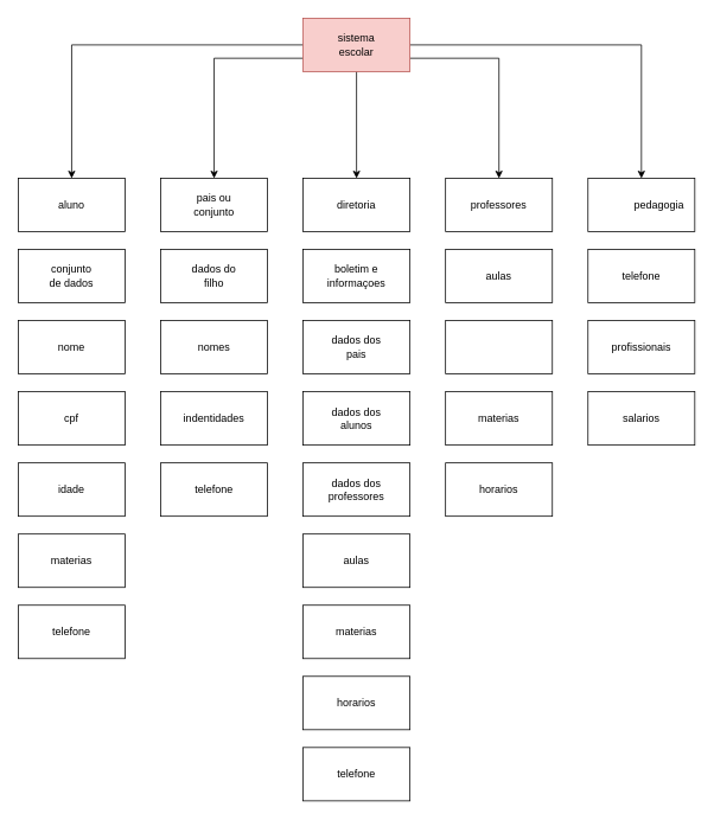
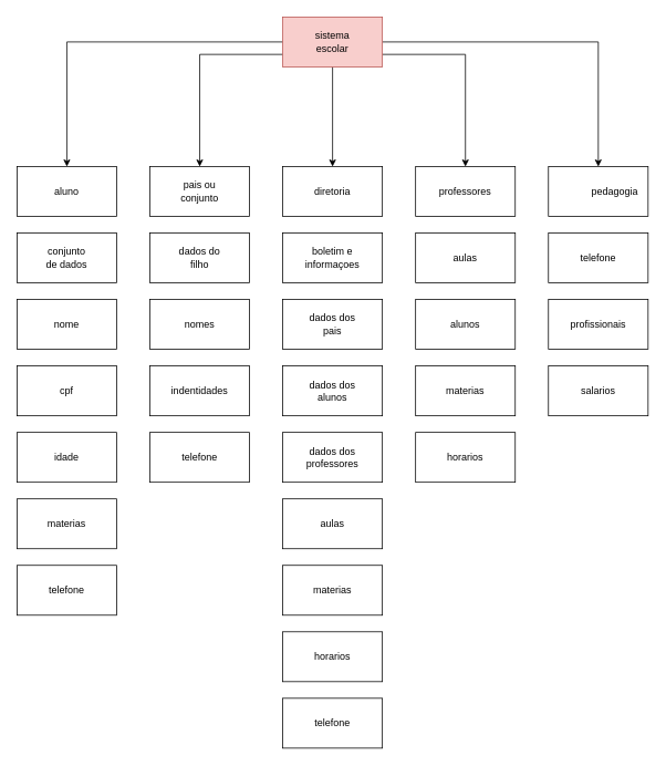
  <mxCell id="0" />
  <mxCell id="1" parent="0" />
  <mxCell id="2" value="" style="rounded=0;whiteSpace=wrap;html=1;" vertex="1" parent="1"><mxGeometry width="120" height="60" as="geometry" x="20" y="200" /></mxCell>
  <mxCell id="3" value="aluno" style="text;html=1;align=center;verticalAlign=middle;whiteSpace=wrap;rounded=0;" vertex="1" parent="1"><mxGeometry x="50" y="215" width="60" height="30" as="geometry" /></mxCell>
  <mxCell id="4" value="" style="rounded=0;whiteSpace=wrap;html=1;" vertex="1" parent="1"><mxGeometry x="180" width="120" height="60" as="geometry" y="200" /></mxCell>
  <mxCell id="5" value="pais ou conjunto" style="text;html=1;align=center;verticalAlign=middle;whiteSpace=wrap;rounded=0;" vertex="1" parent="1"><mxGeometry x="210" y="215" width="60" height="30" as="geometry" /></mxCell>
  <mxCell id="6" value="" style="rounded=0;whiteSpace=wrap;html=1;" vertex="1" parent="1"><mxGeometry x="340" width="120" height="60" as="geometry" y="200" /></mxCell>
  <mxCell id="7" value="diretoria" style="text;html=1;align=center;verticalAlign=middle;whiteSpace=wrap;rounded=0;" vertex="1" parent="1"><mxGeometry x="370" y="215" width="60" height="30" as="geometry" /></mxCell>
  <mxCell id="8" value="" style="rounded=0;whiteSpace=wrap;html=1;" vertex="1" parent="1"><mxGeometry x="500" width="120" height="60" as="geometry" y="200" /></mxCell>
  <mxCell id="9" value="professores" style="text;html=1;align=center;verticalAlign=middle;whiteSpace=wrap;rounded=0;" vertex="1" parent="1"><mxGeometry x="530" y="215" width="60" height="30" as="geometry" /></mxCell>
  <mxCell id="10" value="" style="rounded=0;whiteSpace=wrap;html=1;" vertex="1" parent="1"><mxGeometry x="500" y="280" width="120" height="60" as="geometry" /></mxCell>
  <mxCell id="11" value="aulas" style="text;html=1;align=center;verticalAlign=middle;whiteSpace=wrap;rounded=0;" vertex="1" parent="1"><mxGeometry x="530" y="295" width="60" height="30" as="geometry" /></mxCell>
  <mxCell id="12" value="" style="rounded=0;whiteSpace=wrap;html=1;" vertex="1" parent="1"><mxGeometry x="340" y="280" width="120" height="60" as="geometry" /></mxCell>
  <mxCell id="13" value="boletim e informaçoes" style="text;html=1;align=center;verticalAlign=middle;whiteSpace=wrap;rounded=0;" vertex="1" parent="1"><mxGeometry x="370" y="295" width="60" height="30" as="geometry" /></mxCell>
  <mxCell id="14" value="" style="rounded=0;whiteSpace=wrap;html=1;" vertex="1" parent="1"><mxGeometry x="180" y="280" width="120" height="60" as="geometry" /></mxCell>
  <mxCell id="15" value="dados do filho" style="text;html=1;align=center;verticalAlign=middle;whiteSpace=wrap;rounded=0;" vertex="1" parent="1"><mxGeometry x="210" y="295" width="60" height="30" as="geometry" /></mxCell>
  <mxCell id="16" value="" style="rounded=0;whiteSpace=wrap;html=1;" vertex="1" parent="1"><mxGeometry y="280" width="120" height="60" as="geometry" x="20" /></mxCell>
  <mxCell id="17" value="conjunto de dados" style="text;html=1;align=center;verticalAlign=middle;whiteSpace=wrap;rounded=0;" vertex="1" parent="1"><mxGeometry x="50" y="295" width="60" height="30" as="geometry" /></mxCell>
  <mxCell id="18" value="" style="rounded=0;whiteSpace=wrap;html=1;" vertex="1" parent="1"><mxGeometry y="360" width="120" height="60" as="geometry" x="20" /></mxCell>
  <mxCell id="19" value="nome" style="text;html=1;align=center;verticalAlign=middle;whiteSpace=wrap;rounded=0;" vertex="1" parent="1"><mxGeometry x="50" y="375" width="60" height="30" as="geometry" /></mxCell>
  <mxCell id="20" value="" style="rounded=0;whiteSpace=wrap;html=1;" vertex="1" parent="1"><mxGeometry y="440" width="120" height="60" as="geometry" x="20" /></mxCell>
  <mxCell id="21" value="cpf" style="text;html=1;align=center;verticalAlign=middle;whiteSpace=wrap;rounded=0;" vertex="1" parent="1"><mxGeometry x="50" y="455" width="60" height="30" as="geometry" /></mxCell>
  <mxCell id="22" value="" style="rounded=0;whiteSpace=wrap;html=1;" vertex="1" parent="1"><mxGeometry y="520" width="120" height="60" as="geometry" x="20" /></mxCell>
  <mxCell id="23" value="idade" style="text;html=1;align=center;verticalAlign=middle;whiteSpace=wrap;rounded=0;" vertex="1" parent="1"><mxGeometry x="50" y="535" width="60" height="30" as="geometry" /></mxCell>
  <mxCell id="24" value="" style="rounded=0;whiteSpace=wrap;html=1;" vertex="1" parent="1"><mxGeometry y="600" width="120" height="60" as="geometry" x="20" /></mxCell>
  <mxCell id="25" value="materias" style="text;html=1;align=center;verticalAlign=middle;whiteSpace=wrap;rounded=0;" vertex="1" parent="1"><mxGeometry x="50" y="615" width="60" height="30" as="geometry" /></mxCell>
  <mxCell id="26" value="" style="rounded=0;whiteSpace=wrap;html=1;" vertex="1" parent="1"><mxGeometry x="180" y="360" width="120" height="60" as="geometry" /></mxCell>
  <mxCell id="27" value="nomes" style="text;html=1;align=center;verticalAlign=middle;whiteSpace=wrap;rounded=0;" vertex="1" parent="1"><mxGeometry x="210" y="375" width="60" height="30" as="geometry" /></mxCell>
  <mxCell id="28" value="" style="rounded=0;whiteSpace=wrap;html=1;" vertex="1" parent="1"><mxGeometry x="180" y="440" width="120" height="60" as="geometry" /></mxCell>
  <mxCell id="29" value="indentidades" style="text;html=1;align=center;verticalAlign=middle;whiteSpace=wrap;rounded=0;" vertex="1" parent="1"><mxGeometry x="210" y="455" width="60" height="30" as="geometry" /></mxCell>
  <mxCell id="30" value="" style="rounded=0;whiteSpace=wrap;html=1;" vertex="1" parent="1"><mxGeometry x="180" y="520" width="120" height="60" as="geometry" /></mxCell>
  <mxCell id="31" value="telefone" style="text;html=1;align=center;verticalAlign=middle;whiteSpace=wrap;rounded=0;" vertex="1" parent="1"><mxGeometry x="210" y="535" width="60" height="30" as="geometry" /></mxCell>
  <mxCell id="32" value="" style="rounded=0;whiteSpace=wrap;html=1;" vertex="1" parent="1"><mxGeometry y="680" width="120" height="60" as="geometry" x="20" /></mxCell>
  <mxCell id="33" value="telefone" style="text;html=1;align=center;verticalAlign=middle;whiteSpace=wrap;rounded=0;" vertex="1" parent="1"><mxGeometry x="50" y="695" width="60" height="30" as="geometry" /></mxCell>
  <mxCell id="34" value="" style="rounded=0;whiteSpace=wrap;html=1;" vertex="1" parent="1"><mxGeometry x="340" y="360" width="120" height="60" as="geometry" /></mxCell>
  <mxCell id="35" value="dados dos pais" style="text;html=1;align=center;verticalAlign=middle;whiteSpace=wrap;rounded=0;" vertex="1" parent="1"><mxGeometry x="370" y="375" width="60" height="30" as="geometry" /></mxCell>
  <mxCell id="36" value="" style="rounded=0;whiteSpace=wrap;html=1;" vertex="1" parent="1"><mxGeometry x="340" y="440" width="120" height="60" as="geometry" /></mxCell>
  <mxCell id="37" value="dados dos alunos" style="text;html=1;align=center;verticalAlign=middle;whiteSpace=wrap;rounded=0;" vertex="1" parent="1"><mxGeometry x="370" y="455" width="60" height="30" as="geometry" /></mxCell>
  <mxCell id="38" value="" style="rounded=0;whiteSpace=wrap;html=1;" vertex="1" parent="1"><mxGeometry x="340" y="520" width="120" height="60" as="geometry" /></mxCell>
  <mxCell id="39" value="dados dos professores" style="text;html=1;align=center;verticalAlign=middle;whiteSpace=wrap;rounded=0;" vertex="1" parent="1"><mxGeometry x="370" y="535" width="60" height="30" as="geometry" /></mxCell>
  <mxCell id="40" value="" style="rounded=0;whiteSpace=wrap;html=1;" vertex="1" parent="1"><mxGeometry x="340" y="600" width="120" height="60" as="geometry" /></mxCell>
  <mxCell id="41" value="aulas" style="text;html=1;align=center;verticalAlign=middle;whiteSpace=wrap;rounded=0;" vertex="1" parent="1"><mxGeometry x="370" y="615" width="60" height="30" as="geometry" /></mxCell>
  <mxCell id="42" value="" style="rounded=0;whiteSpace=wrap;html=1;" vertex="1" parent="1"><mxGeometry x="340" y="680" width="120" height="60" as="geometry" /></mxCell>
  <mxCell id="43" value="materias" style="text;html=1;align=center;verticalAlign=middle;whiteSpace=wrap;rounded=0;" vertex="1" parent="1"><mxGeometry x="370" y="695" width="60" height="30" as="geometry" /></mxCell>
  <mxCell id="44" value="" style="rounded=0;whiteSpace=wrap;html=1;" vertex="1" parent="1"><mxGeometry x="500" y="360" width="120" height="60" as="geometry" /></mxCell>
+ <mxCell id="45" value="alunos" style="text;html=1;align=center;verticalAlign=middle;whiteSpace=wrap;rounded=0;" vertex="1" parent="1"><mxGeometry x="530" y="375" width="60" height="30" as="geometry" /></mxCell>
  <mxCell id="46" value="" style="rounded=0;whiteSpace=wrap;html=1;" vertex="1" parent="1"><mxGeometry x="500" y="440" width="120" height="60" as="geometry" /></mxCell>
  <mxCell id="47" value="materias" style="text;html=1;align=center;verticalAlign=middle;whiteSpace=wrap;rounded=0;" vertex="1" parent="1"><mxGeometry x="530" y="455" width="60" height="30" as="geometry" /></mxCell>
  <mxCell id="48" value="" style="rounded=0;whiteSpace=wrap;html=1;" vertex="1" parent="1"><mxGeometry x="500" y="520" width="120" height="60" as="geometry" /></mxCell>
  <mxCell id="49" value="horarios" style="text;html=1;align=center;verticalAlign=middle;whiteSpace=wrap;rounded=0;" vertex="1" parent="1"><mxGeometry x="530" y="535" width="60" height="30" as="geometry" /></mxCell>
  <mxCell id="50" value="" style="rounded=0;whiteSpace=wrap;html=1;" vertex="1" parent="1"><mxGeometry x="340" y="760" width="120" height="60" as="geometry" /></mxCell>
  <mxCell id="51" value="horarios" style="text;html=1;align=center;verticalAlign=middle;whiteSpace=wrap;rounded=0;" vertex="1" parent="1"><mxGeometry x="370" y="775" width="60" height="30" as="geometry" /></mxCell>
  <mxCell id="52" value="" style="rounded=0;whiteSpace=wrap;html=1;" vertex="1" parent="1"><mxGeometry x="660" width="120" height="60" as="geometry" y="200" /></mxCell>
  <mxCell id="53" value="pedagogia" style="text;html=1;align=center;verticalAlign=middle;whiteSpace=wrap;rounded=0;" vertex="1" parent="1"><mxGeometry x="710" y="215" width="60" height="30" as="geometry" /></mxCell>
  <mxCell id="54" value="" style="rounded=0;whiteSpace=wrap;html=1;" vertex="1" parent="1"><mxGeometry x="340" y="840" width="120" height="60" as="geometry" /></mxCell>
  <mxCell id="55" value="telefone" style="text;html=1;align=center;verticalAlign=middle;whiteSpace=wrap;rounded=0;" vertex="1" parent="1"><mxGeometry x="370" y="855" width="60" height="30" as="geometry" /></mxCell>
  <mxCell id="56" value="" style="rounded=0;whiteSpace=wrap;html=1;" vertex="1" parent="1"><mxGeometry x="660" y="280" width="120" height="60" as="geometry" /></mxCell>
  <mxCell id="57" value="telefone" style="text;html=1;align=center;verticalAlign=middle;whiteSpace=wrap;rounded=0;" vertex="1" parent="1"><mxGeometry x="690" y="295" width="60" height="30" as="geometry" /></mxCell>
  <mxCell id="58" value="" style="rounded=0;whiteSpace=wrap;html=1;" vertex="1" parent="1"><mxGeometry x="660" y="360" width="120" height="60" as="geometry" /></mxCell>
  <mxCell id="59" value="profissionais" style="text;html=1;align=center;verticalAlign=middle;whiteSpace=wrap;rounded=0;" vertex="1" parent="1"><mxGeometry x="690" y="375" width="60" height="30" as="geometry" /></mxCell>
  <mxCell id="60" value="" style="rounded=0;whiteSpace=wrap;html=1;" vertex="1" parent="1"><mxGeometry x="660" y="440" width="120" height="60" as="geometry" /></mxCell>
  <mxCell id="61" value="salarios" style="text;html=1;align=center;verticalAlign=middle;whiteSpace=wrap;rounded=0;" vertex="1" parent="1"><mxGeometry x="690" y="455" width="60" height="30" as="geometry" /></mxCell>
  <mxCell id="62" style="edgeStyle=orthogonalEdgeStyle;rounded=0;orthogonalLoop=1;jettySize=auto;html=1;entryX=0.5;entryY=0;entryDx=0;entryDy=0;" edge="1" parent="1" source="67" target="2"><mxGeometry relative="1" as="geometry" /></mxCell>
  <mxCell id="63" style="edgeStyle=orthogonalEdgeStyle;rounded=0;orthogonalLoop=1;jettySize=auto;html=1;entryX=0.5;entryY=0;entryDx=0;entryDy=0;" edge="1" parent="1" source="67" target="6"><mxGeometry relative="1" as="geometry" /></mxCell>
  <mxCell id="64" style="edgeStyle=orthogonalEdgeStyle;rounded=0;orthogonalLoop=1;jettySize=auto;html=1;entryX=0.5;entryY=0;entryDx=0;entryDy=0;" edge="1" parent="1" source="67" target="52"><mxGeometry relative="1" as="geometry" /></mxCell>
  <mxCell id="65" style="edgeStyle=orthogonalEdgeStyle;rounded=0;orthogonalLoop=1;jettySize=auto;html=1;exitX=0;exitY=0.75;exitDx=0;exitDy=0;entryX=0.5;entryY=0;entryDx=0;entryDy=0;" edge="1" parent="1" source="67" target="4"><mxGeometry relative="1" as="geometry" /></mxCell>
  <mxCell id="66" style="edgeStyle=orthogonalEdgeStyle;rounded=0;orthogonalLoop=1;jettySize=auto;html=1;exitX=1;exitY=0.75;exitDx=0;exitDy=0;entryX=0.5;entryY=0;entryDx=0;entryDy=0;" edge="1" parent="1" source="67" target="8"><mxGeometry relative="1" as="geometry" /></mxCell>
  <mxCell id="67" value="" style="rounded=0;whiteSpace=wrap;html=1;fillColor=#f8cecc;strokeColor=#b85450;" vertex="1" parent="1"><mxGeometry x="340" y="20" width="120" height="60" as="geometry" /></mxCell>
  <mxCell id="68" value="sistema escolar" style="text;html=1;align=center;verticalAlign=middle;whiteSpace=wrap;rounded=0;" vertex="1" parent="1"><mxGeometry x="370" y="35" width="60" height="30" as="geometry" /></mxCell>
